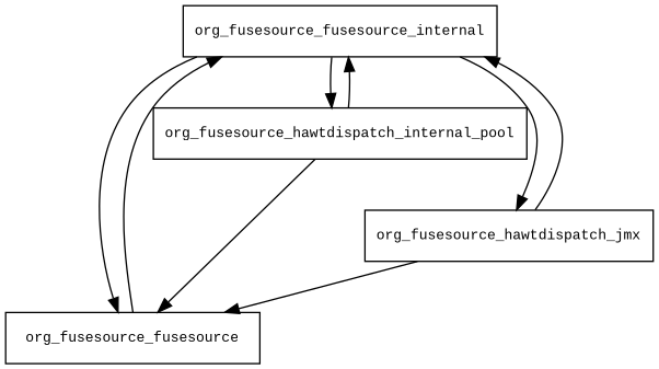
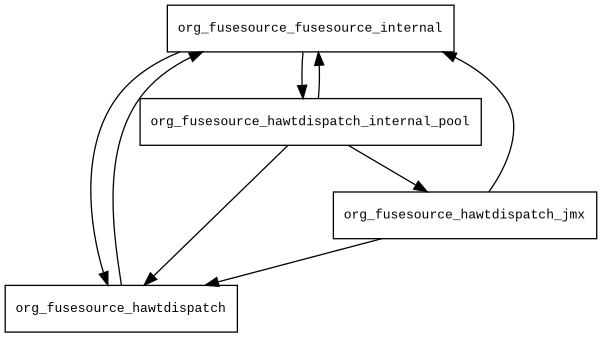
  digraph {
    fontname="Liberation Mono"
    node [fontname="Liberation Mono" fontsize=10.0 shape=box]
    edge [fontname="Liberation Mono"]
    n1 [label=org_fusesource_fusesource_internal]
-   org_fusesource_hawtdispatch [label=org_fusesource_fusesource]
+   org_fusesource_hawtdispatch
    org_fusesource_hawtdispatch_internal_pool
    org_fusesource_hawtdispatch_jmx
    n1 -> org_fusesource_hawtdispatch
    n1 -> org_fusesource_hawtdispatch_internal_pool
-   n1 -> org_fusesource_hawtdispatch_jmx
+   org_fusesource_hawtdispatch_internal_pool -> org_fusesource_hawtdispatch_jmx
    org_fusesource_hawtdispatch -> n1
    org_fusesource_hawtdispatch_internal_pool -> n1
    org_fusesource_hawtdispatch_internal_pool -> org_fusesource_hawtdispatch
    org_fusesource_hawtdispatch_jmx -> n1
    org_fusesource_hawtdispatch_jmx -> org_fusesource_hawtdispatch
  }
